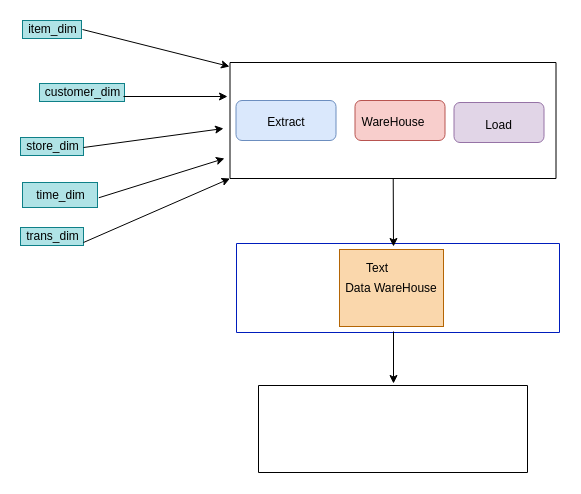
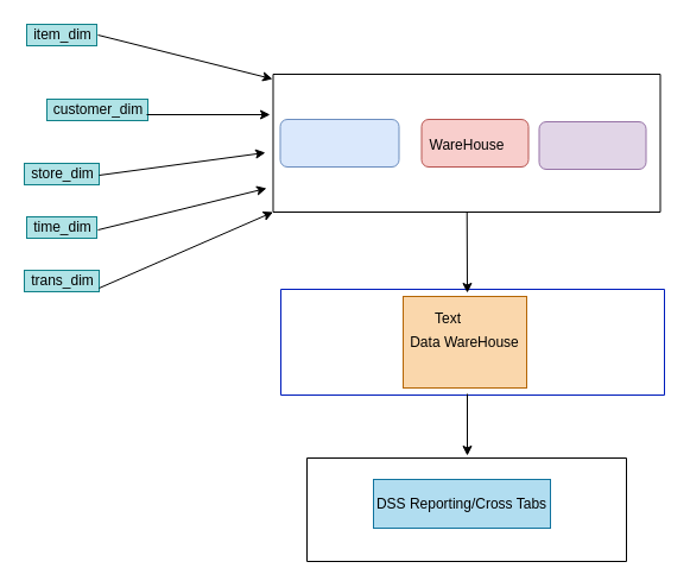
  <mxCell id="0" />
  <mxCell id="1" parent="0" />
  <mxCell id="2" value="" style="swimlane;startSize=0;" vertex="1" parent="1"><mxGeometry x="229.5" y="62" width="326" height="116" as="geometry" /></mxCell>
  <mxCell id="3" value="" style="rounded=1;whiteSpace=wrap;html=1;fillColor=#dae8fc;strokeColor=#6c8ebf;" vertex="1" parent="2"><mxGeometry x="6" y="38" width="100" height="40" as="geometry" /></mxCell>
  <mxCell id="4" value="" style="rounded=1;whiteSpace=wrap;html=1;fillColor=#f8cecc;strokeColor=#b85450;" vertex="1" parent="2"><mxGeometry x="125" y="38" width="90" height="40" as="geometry" /></mxCell>
  <mxCell id="5" value="" style="rounded=1;whiteSpace=wrap;html=1;fillColor=#e1d5e7;strokeColor=#9673a6;" vertex="1" parent="2"><mxGeometry x="224" y="40" width="90" height="40" as="geometry" /></mxCell>
- <mxCell id="6" value="Load" style="text;html=1;strokeColor=none;fillColor=none;align=center;verticalAlign=middle;whiteSpace=wrap;rounded=0;" vertex="1" parent="2"><mxGeometry x="248.5" y="52" width="41" height="22" as="geometry" /></mxCell>
- <mxCell id="7" value="Extract" style="text;html=1;strokeColor=none;fillColor=none;align=center;verticalAlign=middle;whiteSpace=wrap;rounded=0;" vertex="1" parent="2"><mxGeometry x="36" y="50" width="40" height="20" as="geometry" /></mxCell>
  <mxCell id="8" value="WareHouse" style="text;html=1;strokeColor=none;fillColor=none;align=center;verticalAlign=middle;whiteSpace=wrap;rounded=0;" vertex="1" parent="2"><mxGeometry x="143" y="50" width="40" height="20" as="geometry" /></mxCell>
  <mxCell id="9" value="" style="swimlane;startSize=0;strokeColor=#001DBC;fontColor=#ffffff;fillColor=none;" vertex="1" parent="1"><mxGeometry x="236" y="243" width="323" height="89" as="geometry" /></mxCell>
  <mxCell id="10" value="Data WareHouse" style="text;html=1;align=center;verticalAlign=middle;whiteSpace=wrap;rounded=0;fillColor=#fad7ac;strokeColor=#b46504;" vertex="1" parent="9"><mxGeometry x="103" y="6" width="104" height="77" as="geometry" /></mxCell>
  <mxCell id="11" value="" style="swimlane;startSize=0;fillColor=none;" vertex="1" parent="1"><mxGeometry x="258" y="385" width="269" height="87" as="geometry" /></mxCell>
+ <mxCell id="12" value="DSS Reporting/Cross Tabs" style="text;html=1;strokeColor=#10739e;fillColor=#b1ddf0;align=center;verticalAlign=middle;whiteSpace=wrap;rounded=0;" vertex="1" parent="11"><mxGeometry x="56" y="18" width="149" height="41" as="geometry" /></mxCell>
  <mxCell id="13" value="Text" style="text;html=1;strokeColor=none;fillColor=none;align=center;verticalAlign=middle;whiteSpace=wrap;rounded=0;" vertex="1" parent="1"><mxGeometry x="357" y="258" width="40" height="20" as="geometry" /></mxCell>
  <mxCell id="14" value="customer_dim" style="text;html=1;align=center;verticalAlign=middle;resizable=0;points=[];autosize=1;strokeColor=#0e8088;fillColor=#b0e3e6;" vertex="1" parent="1"><mxGeometry x="39" y="83" width="85" height="18" as="geometry" /></mxCell>
  <mxCell id="15" value="" style="endArrow=classic;html=1;" edge="1" parent="1" source="2"><mxGeometry width="50" height="50" relative="1" as="geometry"><mxPoint x="357" y="216" as="sourcePoint" /><mxPoint x="393" y="246" as="targetPoint" /></mxGeometry></mxCell>
  <mxCell id="16" value="" style="endArrow=classic;html=1;" edge="1" parent="1"><mxGeometry width="50" height="50" relative="1" as="geometry"><mxPoint x="123" y="96" as="sourcePoint" /><mxPoint x="227" y="96" as="targetPoint" /></mxGeometry></mxCell>
  <mxCell id="17" value="" style="endArrow=classic;html=1;" edge="1" parent="1"><mxGeometry width="50" height="50" relative="1" as="geometry"><mxPoint x="393" y="331" as="sourcePoint" /><mxPoint x="393" y="383" as="targetPoint" /></mxGeometry></mxCell>
  <mxCell id="18" value="store_dim" style="text;html=1;align=center;verticalAlign=middle;resizable=0;points=[];autosize=1;strokeColor=#0e8088;fillColor=#b0e3e6;" vertex="1" parent="1"><mxGeometry x="20" y="137" width="63" height="18" as="geometry" /></mxCell>
- <mxCell id="19" value="time_dim" style="text;html=1;align=center;verticalAlign=middle;resizable=0;points=[];autosize=1;strokeColor=#0e8088;fillColor=#b0e3e6;" vertex="1" parent="1"><mxGeometry x="22" y="182" width="75" height="25" as="geometry" /></mxCell>
+ <mxCell id="19" value="time_dim" style="text;html=1;align=center;verticalAlign=middle;resizable=0;points=[];autosize=1;strokeColor=#0e8088;fillColor=#b0e3e6;" vertex="1" parent="1"><mxGeometry x="22" y="182" width="59" height="18" as="geometry" /></mxCell>
  <mxCell id="20" value="trans_dim" style="text;html=1;align=center;verticalAlign=middle;resizable=0;points=[];autosize=1;strokeColor=#0e8088;fillColor=#b0e3e6;" vertex="1" parent="1"><mxGeometry x="20" y="227" width="63" height="18" as="geometry" /></mxCell>
  <mxCell id="21" value="item_dim" style="text;html=1;align=center;verticalAlign=middle;resizable=0;points=[];autosize=1;strokeColor=#0e8088;fillColor=#b0e3e6;" vertex="1" parent="1"><mxGeometry x="22" y="20" width="59" height="18" as="geometry" /></mxCell>
  <mxCell id="22" value="" style="endArrow=classic;html=1;exitX=1.017;exitY=0.5;exitDx=0;exitDy=0;exitPerimeter=0;" edge="1" parent="1" source="21"><mxGeometry width="50" height="50" relative="1" as="geometry"><mxPoint x="362" y="128" as="sourcePoint" /><mxPoint x="229" y="66" as="targetPoint" /></mxGeometry></mxCell>
  <mxCell id="23" value="" style="endArrow=classic;html=1;exitX=1;exitY=0.556;exitDx=0;exitDy=0;exitPerimeter=0;" edge="1" parent="1" source="18"><mxGeometry width="50" height="50" relative="1" as="geometry"><mxPoint x="362" y="228" as="sourcePoint" /><mxPoint x="223" y="128" as="targetPoint" /></mxGeometry></mxCell>
  <mxCell id="24" value="" style="endArrow=classic;html=1;exitX=1.017;exitY=0.611;exitDx=0;exitDy=0;exitPerimeter=0;" edge="1" parent="1" source="19"><mxGeometry width="50" height="50" relative="1" as="geometry"><mxPoint x="362" y="228" as="sourcePoint" /><mxPoint x="224" y="158" as="targetPoint" /></mxGeometry></mxCell>
  <mxCell id="25" value="" style="endArrow=classic;html=1;exitX=1;exitY=0.833;exitDx=0;exitDy=0;exitPerimeter=0;entryX=0;entryY=1;entryDx=0;entryDy=0;" edge="1" parent="1" source="20" target="2"><mxGeometry width="50" height="50" relative="1" as="geometry"><mxPoint x="362" y="228" as="sourcePoint" /><mxPoint x="412" y="178" as="targetPoint" /></mxGeometry></mxCell>
